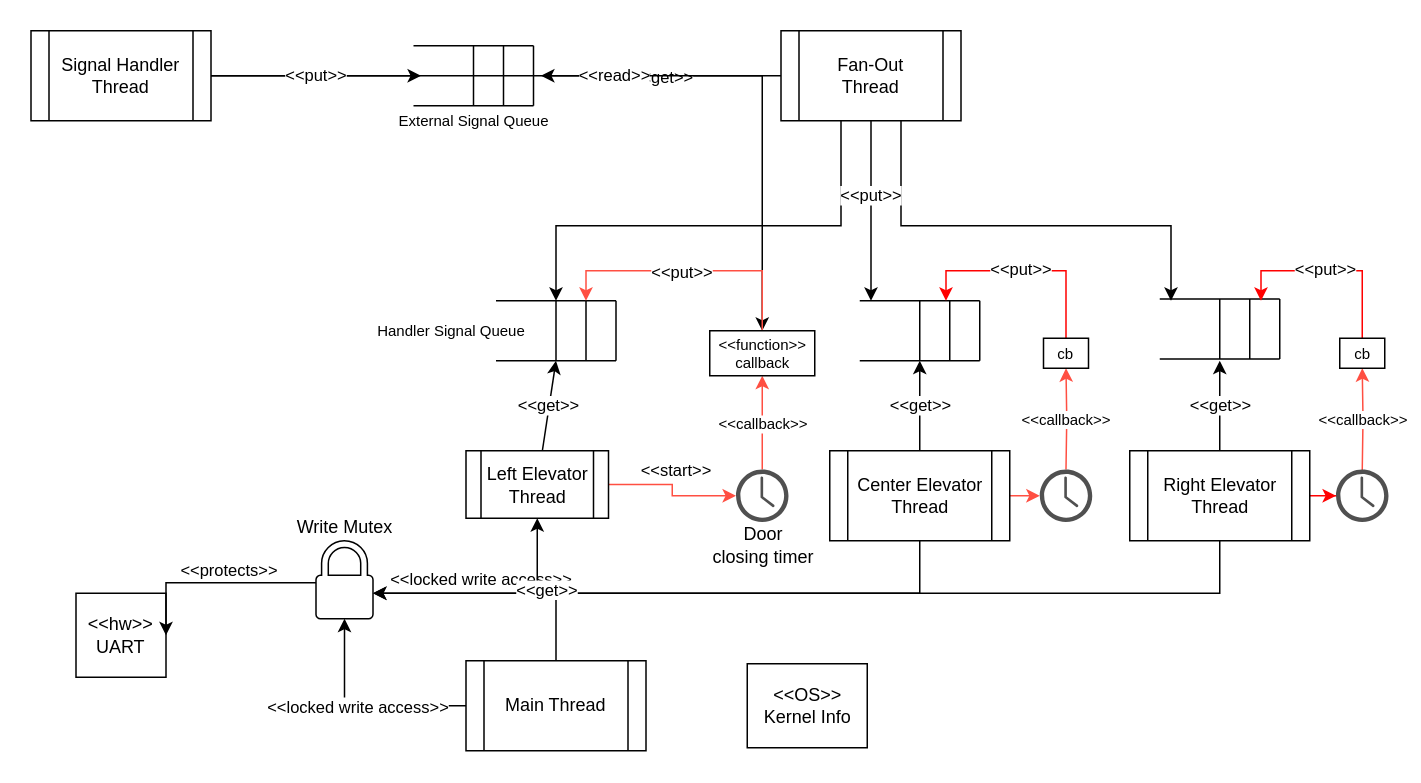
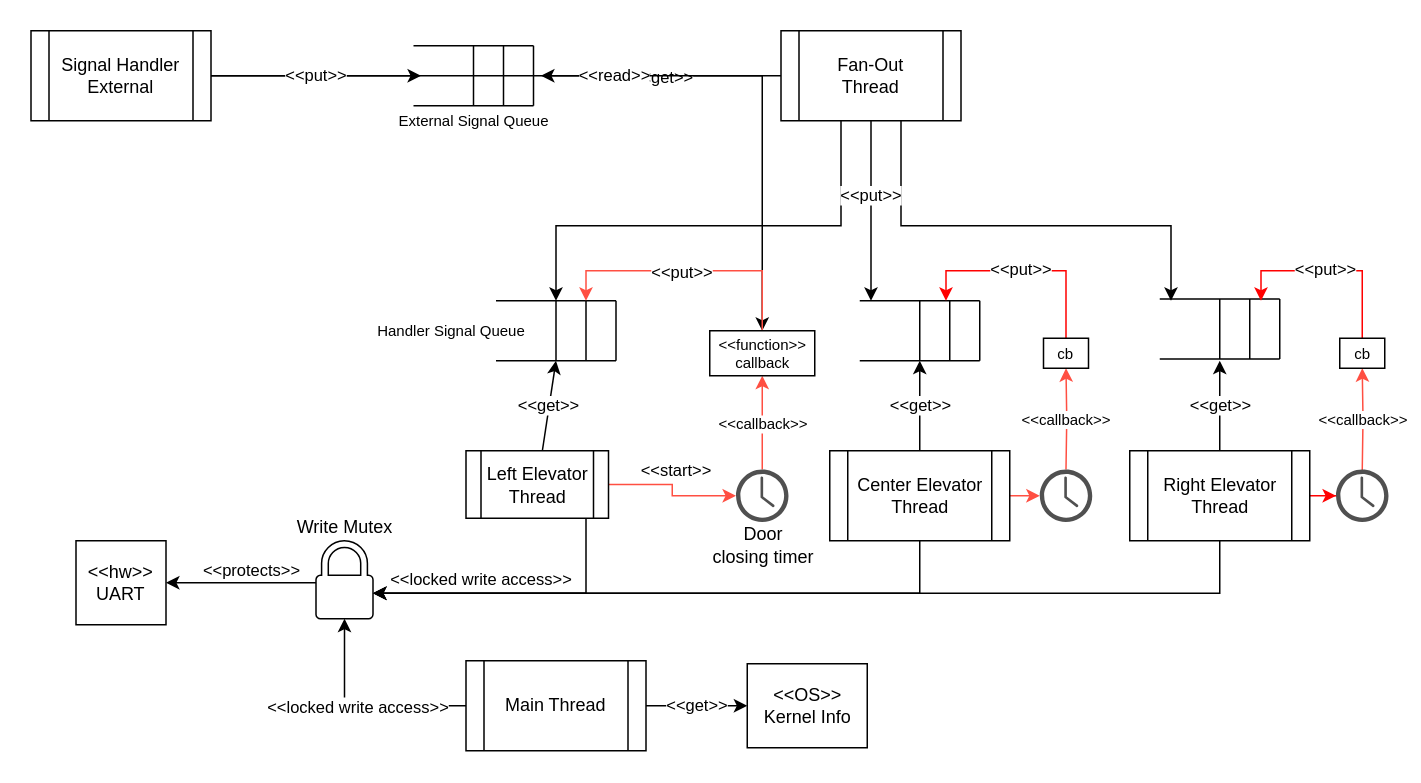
  <mxCell id="0" />
  <mxCell id="1" parent="0" />
  <mxCell id="2" value="&amp;lt;&amp;lt;get&amp;gt;&amp;gt;" style="edgeStyle=orthogonalEdgeStyle;rounded=0;orthogonalLoop=1;jettySize=auto;html=1;strokeColor=#000000;" parent="1" source="5" edge="1"><mxGeometry relative="1" as="geometry"><mxPoint x="360" y="50" as="targetPoint" /></mxGeometry></mxCell>
  <mxCell id="3" style="edgeStyle=orthogonalEdgeStyle;rounded=0;orthogonalLoop=1;jettySize=auto;html=1;strokeColor=#000000;" parent="1" source="5" edge="1"><mxGeometry relative="1" as="geometry"><mxPoint x="370" y="200" as="targetPoint" /><Array as="points"><mxPoint x="560" y="150" /><mxPoint x="370" y="150" /></Array></mxGeometry></mxCell>
  <mxCell id="4" value="" style="edgeStyle=orthogonalEdgeStyle;rounded=0;orthogonalLoop=1;jettySize=auto;html=1;strokeColor=#000000;" parent="1" source="5" edge="1"><mxGeometry x="0.036" relative="1" as="geometry"><mxPoint x="780" y="200" as="targetPoint" /><Array as="points"><mxPoint x="600" y="150" /><mxPoint x="780" y="150" /></Array><mxPoint as="offset" /></mxGeometry></mxCell>
  <mxCell id="5" value="Fan-Out&lt;br&gt;Thread" style="shape=process;whiteSpace=wrap;html=1;backgroundOutline=1;" parent="1" vertex="1"><mxGeometry x="520" y="20" width="120" height="60" as="geometry" /></mxCell>
  <mxCell id="6" value="&amp;lt;&amp;lt;read&amp;gt;&amp;gt;" style="edgeStyle=orthogonalEdgeStyle;rounded=0;orthogonalLoop=1;jettySize=auto;html=1;" parent="1" source="8" target="50" edge="1"><mxGeometry relative="1" as="geometry"><mxPoint x="80" y="270" as="targetPoint" /></mxGeometry></mxCell>
  <mxCell id="7" value="&amp;lt;&amp;lt;put&amp;gt;&amp;gt;" style="edgeStyle=entityRelationEdgeStyle;rounded=0;orthogonalLoop=1;jettySize=auto;html=1;exitX=1;exitY=0.5;exitDx=0;exitDy=0;" parent="1" source="8" edge="1"><mxGeometry relative="1" as="geometry"><mxPoint x="280" y="50" as="targetPoint" /></mxGeometry></mxCell>
- <mxCell id="8" value="Signal Handler Thread" style="shape=process;whiteSpace=wrap;html=1;backgroundOutline=1;" parent="1" vertex="1"><mxGeometry x="20" y="20" width="120" height="60" as="geometry" /></mxCell>
+ <mxCell id="8" value="Signal Handler External" style="shape=process;whiteSpace=wrap;html=1;backgroundOutline=1;" parent="1" vertex="1"><mxGeometry x="20" y="20" width="120" height="60" as="geometry" /></mxCell>
  <mxCell id="9" value="&amp;lt;&amp;lt;get&amp;gt;&amp;gt;" style="orthogonalLoop=1;jettySize=auto;html=1;exitX=0.5;exitY=0;exitDx=0;exitDy=0;rounded=0;" parent="1" source="12" edge="1"><mxGeometry relative="1" as="geometry"><mxPoint x="812.5" y="240" as="targetPoint" /></mxGeometry></mxCell>
  <mxCell id="10" value="&amp;lt;&amp;lt;locked write access&amp;gt;&amp;gt;" style="edgeStyle=orthogonalEdgeStyle;rounded=0;orthogonalLoop=1;jettySize=auto;html=1;strokeColor=#000000;exitX=0.5;exitY=1;exitDx=0;exitDy=0;" parent="1" source="12" target="59" edge="1"><mxGeometry x="0.76" y="-9" relative="1" as="geometry"><Array as="points"><mxPoint x="813" y="395" /></Array><mxPoint as="offset" /><mxPoint x="240" y="395" as="targetPoint" /></mxGeometry></mxCell>
  <mxCell id="11" style="edgeStyle=orthogonalEdgeStyle;rounded=0;orthogonalLoop=1;jettySize=auto;html=1;exitX=1;exitY=0.5;exitDx=0;exitDy=0;strokeColor=#FF0000;" edge="1" parent="1" source="12" target="72"><mxGeometry relative="1" as="geometry" /></mxCell>
  <mxCell id="12" value="Right Elevator Thread" style="shape=process;whiteSpace=wrap;html=1;backgroundOutline=1;" parent="1" vertex="1"><mxGeometry x="752.5" y="300" width="120" height="60" as="geometry" /></mxCell>
  <mxCell id="13" value="&amp;lt;&amp;lt;get&amp;gt;&amp;gt;" style="edgeStyle=none;rounded=0;orthogonalLoop=1;jettySize=auto;html=1;strokeColor=#000000;" parent="1" source="17" edge="1"><mxGeometry relative="1" as="geometry"><mxPoint x="370" y="240" as="targetPoint" /></mxGeometry></mxCell>
+ <mxCell id="14" style="edgeStyle=orthogonalEdgeStyle;rounded=0;orthogonalLoop=1;jettySize=auto;html=1;strokeColor=#000000;" parent="1" source="17" target="59" edge="1"><mxGeometry relative="1" as="geometry"><Array as="points"><mxPoint x="390" y="395" /></Array><mxPoint x="240" y="395" as="targetPoint" /></mxGeometry></mxCell>
  <mxCell id="15" style="edgeStyle=orthogonalEdgeStyle;rounded=0;orthogonalLoop=1;jettySize=auto;html=1;fontSize=10;strokeColor=#FF4F42;exitX=1;exitY=0.5;exitDx=0;exitDy=0;" parent="1" source="17" target="61" edge="1"><mxGeometry relative="1" as="geometry"><mxPoint x="462.5" y="330" as="sourcePoint" /></mxGeometry></mxCell>
  <mxCell id="16" value="&amp;lt;&amp;lt;start&amp;gt;&amp;gt;" style="edgeLabel;html=1;align=center;verticalAlign=middle;resizable=0;points=[];" vertex="1" connectable="0" parent="15"><mxGeometry x="-0.31" relative="1" as="geometry"><mxPoint x="12" y="-10" as="offset" /></mxGeometry></mxCell>
  <mxCell id="17" value="Left Elevator Thread" style="shape=process;whiteSpace=wrap;html=1;backgroundOutline=1;" parent="1" vertex="1"><mxGeometry x="310" y="300" width="95" height="45" as="geometry" /></mxCell>
  <mxCell id="18" value="&amp;lt;&amp;lt;get&amp;gt;&amp;gt;" style="edgeStyle=none;rounded=0;orthogonalLoop=1;jettySize=auto;html=1;strokeColor=#000000;" parent="1" source="21" edge="1"><mxGeometry relative="1" as="geometry"><mxPoint x="612.5" y="240" as="targetPoint" /></mxGeometry></mxCell>
  <mxCell id="19" style="edgeStyle=orthogonalEdgeStyle;rounded=0;orthogonalLoop=1;jettySize=auto;html=1;strokeColor=#000000;" parent="1" source="21" target="59" edge="1"><mxGeometry relative="1" as="geometry"><Array as="points"><mxPoint x="613" y="395" /></Array></mxGeometry></mxCell>
  <mxCell id="20" style="edgeStyle=orthogonalEdgeStyle;rounded=0;orthogonalLoop=1;jettySize=auto;html=1;fontSize=10;strokeColor=#FF4F42;" parent="1" source="21" edge="1"><mxGeometry relative="1" as="geometry"><mxPoint x="692.5" y="330" as="targetPoint" /></mxGeometry></mxCell>
  <mxCell id="21" value="Center Elevator Thread" style="shape=process;whiteSpace=wrap;html=1;backgroundOutline=1;" parent="1" vertex="1"><mxGeometry x="552.5" y="300" width="120" height="60" as="geometry" /></mxCell>
  <mxCell id="22" value="" style="group;rotation=0;" parent="1" vertex="1" connectable="0"><mxGeometry x="772.5" y="198.82" width="80" height="40" as="geometry" /></mxCell>
  <mxCell id="23" value="" style="endArrow=none;html=1;" parent="22" edge="1"><mxGeometry width="50" height="50" relative="1" as="geometry"><mxPoint x="40" y="40" as="sourcePoint" /><mxPoint x="40" as="targetPoint" /></mxGeometry></mxCell>
  <mxCell id="24" value="" style="endArrow=none;html=1;" parent="22" edge="1"><mxGeometry width="50" height="50" relative="1" as="geometry"><mxPoint x="60" y="40" as="sourcePoint" /><mxPoint x="60" as="targetPoint" /></mxGeometry></mxCell>
  <mxCell id="25" value="" style="endArrow=none;html=1;" parent="22" edge="1"><mxGeometry width="50" height="50" relative="1" as="geometry"><mxPoint x="80" y="40" as="sourcePoint" /><mxPoint x="80" as="targetPoint" /></mxGeometry></mxCell>
  <mxCell id="26" value="" style="endArrow=none;html=1;" parent="22" edge="1"><mxGeometry width="50" height="50" relative="1" as="geometry"><mxPoint x="80" y="40" as="sourcePoint" /><mxPoint y="40" as="targetPoint" /></mxGeometry></mxCell>
  <mxCell id="27" value="" style="endArrow=none;html=1;" parent="22" edge="1"><mxGeometry width="50" height="50" relative="1" as="geometry"><mxPoint x="80" as="sourcePoint" /><mxPoint as="targetPoint" /></mxGeometry></mxCell>
  <mxCell id="28" value="" style="group;rotation=0;" parent="1" vertex="1" connectable="0"><mxGeometry x="572.5" y="200" width="80" height="40" as="geometry" /></mxCell>
  <mxCell id="29" value="" style="endArrow=none;html=1;" parent="28" edge="1"><mxGeometry width="50" height="50" relative="1" as="geometry"><mxPoint x="40" y="40" as="sourcePoint" /><mxPoint x="40" as="targetPoint" /></mxGeometry></mxCell>
  <mxCell id="30" value="" style="endArrow=none;html=1;" parent="28" edge="1"><mxGeometry width="50" height="50" relative="1" as="geometry"><mxPoint x="60" y="40" as="sourcePoint" /><mxPoint x="60" as="targetPoint" /></mxGeometry></mxCell>
  <mxCell id="31" value="" style="endArrow=none;html=1;" parent="28" edge="1"><mxGeometry width="50" height="50" relative="1" as="geometry"><mxPoint x="80" y="40" as="sourcePoint" /><mxPoint x="80" as="targetPoint" /></mxGeometry></mxCell>
  <mxCell id="32" value="" style="endArrow=none;html=1;" parent="28" edge="1"><mxGeometry width="50" height="50" relative="1" as="geometry"><mxPoint x="80" y="40" as="sourcePoint" /><mxPoint y="40" as="targetPoint" /></mxGeometry></mxCell>
  <mxCell id="33" value="" style="endArrow=none;html=1;" parent="28" edge="1"><mxGeometry width="50" height="50" relative="1" as="geometry"><mxPoint x="80" as="sourcePoint" /><mxPoint as="targetPoint" /></mxGeometry></mxCell>
  <mxCell id="34" value="" style="group;rotation=0;snapToPoint=0;" parent="1" vertex="1" connectable="0"><mxGeometry x="330" y="200" width="80" height="40" as="geometry" /></mxCell>
  <mxCell id="35" value="" style="endArrow=none;html=1;" parent="34" edge="1"><mxGeometry width="50" height="50" relative="1" as="geometry"><mxPoint x="40" y="40" as="sourcePoint" /><mxPoint x="40" as="targetPoint" /></mxGeometry></mxCell>
  <mxCell id="36" value="" style="endArrow=none;html=1;" parent="34" edge="1"><mxGeometry width="50" height="50" relative="1" as="geometry"><mxPoint x="60" y="40" as="sourcePoint" /><mxPoint x="60" as="targetPoint" /></mxGeometry></mxCell>
  <mxCell id="37" value="" style="endArrow=none;html=1;" parent="34" edge="1"><mxGeometry width="50" height="50" relative="1" as="geometry"><mxPoint x="80" y="40" as="sourcePoint" /><mxPoint x="80" as="targetPoint" /></mxGeometry></mxCell>
  <mxCell id="38" value="" style="endArrow=none;html=1;" parent="34" edge="1"><mxGeometry width="50" height="50" relative="1" as="geometry"><mxPoint x="80" y="40" as="sourcePoint" /><mxPoint y="40" as="targetPoint" /></mxGeometry></mxCell>
  <mxCell id="39" value="" style="endArrow=none;html=1;" parent="34" edge="1"><mxGeometry width="50" height="50" relative="1" as="geometry"><mxPoint x="80" as="sourcePoint" /><mxPoint as="targetPoint" /></mxGeometry></mxCell>
  <mxCell id="40" value="" style="group;rotation=0;snapToPoint=0;" parent="1" vertex="1" connectable="0"><mxGeometry x="275" y="30" width="80" height="40" as="geometry" /></mxCell>
  <mxCell id="41" value="" style="endArrow=none;html=1;" parent="40" edge="1"><mxGeometry width="50" height="50" relative="1" as="geometry"><mxPoint x="40" y="40" as="sourcePoint" /><mxPoint x="40" as="targetPoint" /></mxGeometry></mxCell>
  <mxCell id="42" value="" style="endArrow=none;html=1;" parent="40" edge="1"><mxGeometry width="50" height="50" relative="1" as="geometry"><mxPoint x="60" y="40" as="sourcePoint" /><mxPoint x="60" as="targetPoint" /></mxGeometry></mxCell>
  <mxCell id="43" value="" style="endArrow=none;html=1;" parent="40" edge="1"><mxGeometry width="50" height="50" relative="1" as="geometry"><mxPoint x="80" y="40" as="sourcePoint" /><mxPoint x="80" as="targetPoint" /></mxGeometry></mxCell>
  <mxCell id="44" value="" style="endArrow=none;html=1;" parent="40" edge="1"><mxGeometry width="50" height="50" relative="1" as="geometry"><mxPoint x="80" y="40" as="sourcePoint" /><mxPoint y="40" as="targetPoint" /></mxGeometry></mxCell>
  <mxCell id="45" value="" style="endArrow=none;html=1;" parent="40" edge="1"><mxGeometry width="50" height="50" relative="1" as="geometry"><mxPoint x="80" as="sourcePoint" /><mxPoint as="targetPoint" /></mxGeometry></mxCell>
  <mxCell id="46" value="&amp;lt;&amp;lt;callback&amp;gt;&amp;gt;" style="edgeStyle=orthogonalEdgeStyle;rounded=0;orthogonalLoop=1;jettySize=auto;html=1;fontSize=10;entryX=0.5;entryY=1;entryDx=0;entryDy=0;strokeColor=#FF4F42;" parent="1" target="53" edge="1"><mxGeometry relative="1" as="geometry"><mxPoint x="710.5" y="260" as="targetPoint" /><mxPoint x="710" y="312.5" as="sourcePoint" /></mxGeometry></mxCell>
  <mxCell id="47" value="" style="edgeStyle=orthogonalEdgeStyle;rounded=0;orthogonalLoop=1;jettySize=auto;html=1;fontSize=10;strokeWidth=1;strokeColor=#FF4F42;exitX=0.5;exitY=0;exitDx=0;exitDy=0;" parent="1" source="50" edge="1"><mxGeometry x="-0.911" relative="1" as="geometry"><mxPoint x="390" y="200" as="targetPoint" /><Array as="points"><mxPoint x="508" y="180" /><mxPoint x="390" y="180" /></Array><mxPoint as="offset" /></mxGeometry></mxCell>
  <mxCell id="48" value="&amp;lt;&amp;lt;put&amp;gt;&amp;gt;" style="edgeLabel;html=1;align=center;verticalAlign=middle;resizable=0;points=[];" vertex="1" connectable="0" parent="47"><mxGeometry x="0.055" relative="1" as="geometry"><mxPoint as="offset" /></mxGeometry></mxCell>
  <mxCell id="49" value="&amp;lt;&amp;lt;callback&amp;gt;&amp;gt;" style="edgeStyle=orthogonalEdgeStyle;rounded=0;orthogonalLoop=1;jettySize=auto;html=1;fontSize=10;entryX=0.5;entryY=1;entryDx=0;entryDy=0;strokeColor=#FF4F42;" parent="1" source="61" target="50" edge="1"><mxGeometry relative="1" as="geometry"><mxPoint x="730.014" y="332.5" as="sourcePoint" /><mxPoint x="500.5" y="270" as="targetPoint" /><Array as="points"><mxPoint x="508" y="281" /><mxPoint x="508" y="281" /><mxPoint x="508" y="250" /></Array></mxGeometry></mxCell>
  <mxCell id="50" value="&amp;lt;&amp;lt;function&amp;gt;&amp;gt;&lt;br&gt;callback" style="whiteSpace=wrap;html=1;fontSize=10;" parent="1" vertex="1"><mxGeometry x="472.5" y="220" width="70" height="30" as="geometry" /></mxCell>
  <mxCell id="51" style="edgeStyle=orthogonalEdgeStyle;rounded=0;orthogonalLoop=1;jettySize=auto;html=1;strokeColor=#FF0000;" edge="1" parent="1" source="53"><mxGeometry relative="1" as="geometry"><mxPoint x="630" y="200" as="targetPoint" /><Array as="points"><mxPoint x="710" y="180" /><mxPoint x="630" y="180" /></Array></mxGeometry></mxCell>
  <mxCell id="52" value="&amp;lt;&amp;lt;put&amp;gt;&amp;gt;" style="edgeLabel;html=1;align=center;verticalAlign=middle;resizable=0;points=[];" vertex="1" connectable="0" parent="51"><mxGeometry x="0.055" y="-2" relative="1" as="geometry"><mxPoint as="offset" /></mxGeometry></mxCell>
  <mxCell id="53" value="cb" style="whiteSpace=wrap;html=1;fontSize=10;" parent="1" vertex="1"><mxGeometry x="695" y="225" width="30" height="20" as="geometry" /></mxCell>
  <mxCell id="54" value="&amp;lt;&amp;lt;put&amp;gt;&amp;gt;" style="edgeStyle=orthogonalEdgeStyle;rounded=0;orthogonalLoop=1;jettySize=auto;html=1;strokeColor=#000000;" parent="1" source="5" edge="1"><mxGeometry x="-0.167" relative="1" as="geometry"><mxPoint x="580" y="200" as="targetPoint" /><Array as="points"><mxPoint x="580" y="100" /><mxPoint x="580" y="100" /></Array><mxPoint as="offset" /></mxGeometry></mxCell>
  <mxCell id="55" value="External Signal Queue" style="text;html=1;align=center;verticalAlign=middle;resizable=0;points=[];autosize=1;strokeColor=none;fontSize=10;" parent="1" vertex="1"><mxGeometry x="255" y="70" width="120" height="20" as="geometry" /></mxCell>
  <mxCell id="56" value="Handler Signal Queue" style="text;html=1;align=center;verticalAlign=middle;resizable=0;points=[];autosize=1;strokeColor=none;fontSize=10;" parent="1" vertex="1"><mxGeometry x="240" y="210" width="120" height="20" as="geometry" /></mxCell>
- <mxCell id="57" value="&amp;lt;&amp;lt;hw&amp;gt;&amp;gt;&lt;br&gt;UART" style="whiteSpace=wrap;html=1;" parent="1" vertex="1"><mxGeometry x="50" y="395" width="60" height="56" as="geometry" /></mxCell>
+ <mxCell id="57" value="&amp;lt;&amp;lt;hw&amp;gt;&amp;gt;&lt;br&gt;UART" style="whiteSpace=wrap;html=1;" parent="1" vertex="1"><mxGeometry x="50" y="360" width="60" height="56" as="geometry" /></mxCell>
  <mxCell id="58" value="&amp;lt;&amp;lt;protects&amp;gt;&amp;gt;" style="edgeStyle=orthogonalEdgeStyle;rounded=0;orthogonalLoop=1;jettySize=auto;html=1;entryX=1;entryY=0.5;entryDx=0;entryDy=0;" edge="1" parent="1" source="59" target="57"><mxGeometry x="-0.143" y="-8" relative="1" as="geometry"><Array as="points"><mxPoint x="150" y="388" /><mxPoint x="150" y="388" /></Array><mxPoint as="offset" /></mxGeometry></mxCell>
  <mxCell id="59" value="Write Mutex" style="pointerEvents=1;shadow=0;dashed=0;html=1;labelPosition=center;verticalLabelPosition=top;verticalAlign=bottom;outlineConnect=0;align=center;shape=mxgraph.office.security.lock_protected;horizontal=1;" parent="1" vertex="1"><mxGeometry x="210" y="360" width="38" height="52" as="geometry" /></mxCell>
  <mxCell id="60" value="" style="group" vertex="1" connectable="0" parent="1"><mxGeometry x="467.5" y="312.5" width="80" height="65" as="geometry" /></mxCell>
  <mxCell id="61" value="" style="pointerEvents=1;shadow=0;dashed=0;html=1;strokeColor=none;fillColor=#505050;labelPosition=center;verticalLabelPosition=bottom;verticalAlign=top;outlineConnect=0;align=center;shape=mxgraph.office.concepts.clock;" parent="60" vertex="1"><mxGeometry x="22.5" width="35" height="35" as="geometry" /></mxCell>
  <mxCell id="62" value="Door &lt;br&gt;closing timer" style="text;html=1;align=center;verticalAlign=middle;resizable=0;points=[];autosize=1;strokeColor=none;" vertex="1" parent="60"><mxGeometry y="35" width="80" height="30" as="geometry" /></mxCell>
  <mxCell id="63" value="&amp;lt;&amp;lt;callback&amp;gt;&amp;gt;" style="edgeStyle=orthogonalEdgeStyle;rounded=0;orthogonalLoop=1;jettySize=auto;html=1;fontSize=10;entryX=0.5;entryY=1;entryDx=0;entryDy=0;strokeColor=#FF4F42;" edge="1" parent="1" target="66"><mxGeometry relative="1" as="geometry"><mxPoint x="908" y="260" as="targetPoint" /><mxPoint x="907.5" y="313" as="sourcePoint" /></mxGeometry></mxCell>
  <mxCell id="64" style="edgeStyle=orthogonalEdgeStyle;rounded=0;orthogonalLoop=1;jettySize=auto;html=1;strokeColor=#FF0000;" edge="1" parent="1" source="66"><mxGeometry relative="1" as="geometry"><mxPoint x="840" y="200" as="targetPoint" /><Array as="points"><mxPoint x="908" y="180" /><mxPoint x="840" y="180" /></Array></mxGeometry></mxCell>
  <mxCell id="65" value="&amp;lt;&amp;lt;put&amp;gt;&amp;gt;" style="edgeLabel;html=1;align=center;verticalAlign=middle;resizable=0;points=[];" vertex="1" connectable="0" parent="64"><mxGeometry x="0.055" y="-2" relative="1" as="geometry"><mxPoint as="offset" /></mxGeometry></mxCell>
  <mxCell id="66" value="cb" style="whiteSpace=wrap;html=1;fontSize=10;" vertex="1" parent="1"><mxGeometry x="892.5" y="225" width="30" height="20" as="geometry" /></mxCell>
- <mxCell id="67" value="&amp;lt;&amp;lt;get&amp;gt;&amp;gt;" style="edgeStyle=orthogonalEdgeStyle;rounded=0;orthogonalLoop=1;jettySize=auto;html=1;" edge="1" parent="1" source="70" target="17"><mxGeometry relative="1" as="geometry" /></mxCell>
+ <mxCell id="67" value="&amp;lt;&amp;lt;get&amp;gt;&amp;gt;" style="edgeStyle=orthogonalEdgeStyle;rounded=0;orthogonalLoop=1;jettySize=auto;html=1;entryX=0;entryY=0.5;entryDx=0;entryDy=0;" edge="1" parent="1" source="70" target="71"><mxGeometry relative="1" as="geometry" /></mxCell>
  <mxCell id="68" style="edgeStyle=orthogonalEdgeStyle;rounded=0;orthogonalLoop=1;jettySize=auto;html=1;strokeColor=#000000;" edge="1" parent="1" source="70" target="59"><mxGeometry relative="1" as="geometry"><Array as="points"><mxPoint x="229" y="470" /></Array></mxGeometry></mxCell>
  <mxCell id="69" value="&amp;lt;&amp;lt;locked write access&amp;gt;&amp;gt;" style="edgeLabel;html=1;align=center;verticalAlign=middle;resizable=0;points=[];" vertex="1" connectable="0" parent="68"><mxGeometry x="-0.145" y="-1" relative="1" as="geometry"><mxPoint x="-14" y="1" as="offset" /></mxGeometry></mxCell>
  <mxCell id="70" value="Main Thread" style="shape=process;whiteSpace=wrap;html=1;backgroundOutline=1;" vertex="1" parent="1"><mxGeometry x="310" y="440" width="120" height="60" as="geometry" /></mxCell>
  <mxCell id="71" value="&amp;lt;&amp;lt;OS&amp;gt;&amp;gt;&lt;br&gt;Kernel Info" style="whiteSpace=wrap;html=1;" vertex="1" parent="1"><mxGeometry x="497.5" y="442" width="80" height="56" as="geometry" /></mxCell>
  <mxCell id="72" value="" style="pointerEvents=1;shadow=0;dashed=0;html=1;strokeColor=none;fillColor=#505050;labelPosition=center;verticalLabelPosition=bottom;verticalAlign=top;outlineConnect=0;align=center;shape=mxgraph.office.concepts.clock;" vertex="1" parent="1"><mxGeometry x="890" y="312.5" width="35" height="35" as="geometry" /></mxCell>
  <mxCell id="73" value="" style="pointerEvents=1;shadow=0;dashed=0;html=1;strokeColor=none;fillColor=#505050;labelPosition=center;verticalLabelPosition=bottom;verticalAlign=top;outlineConnect=0;align=center;shape=mxgraph.office.concepts.clock;" vertex="1" parent="1"><mxGeometry x="692.5" y="312.5" width="35" height="35" as="geometry" /></mxCell>
